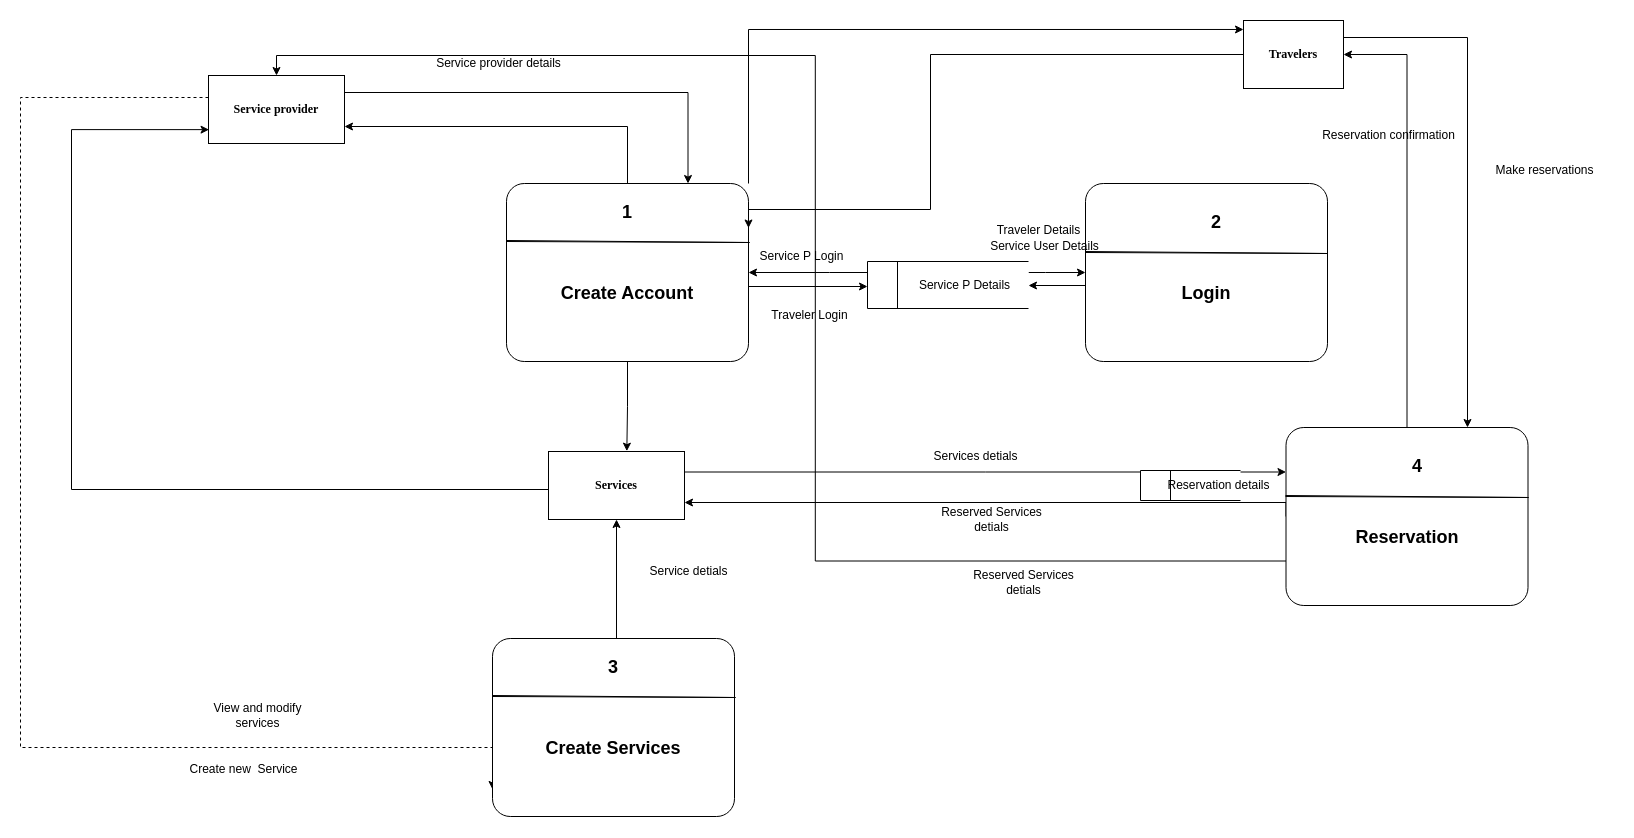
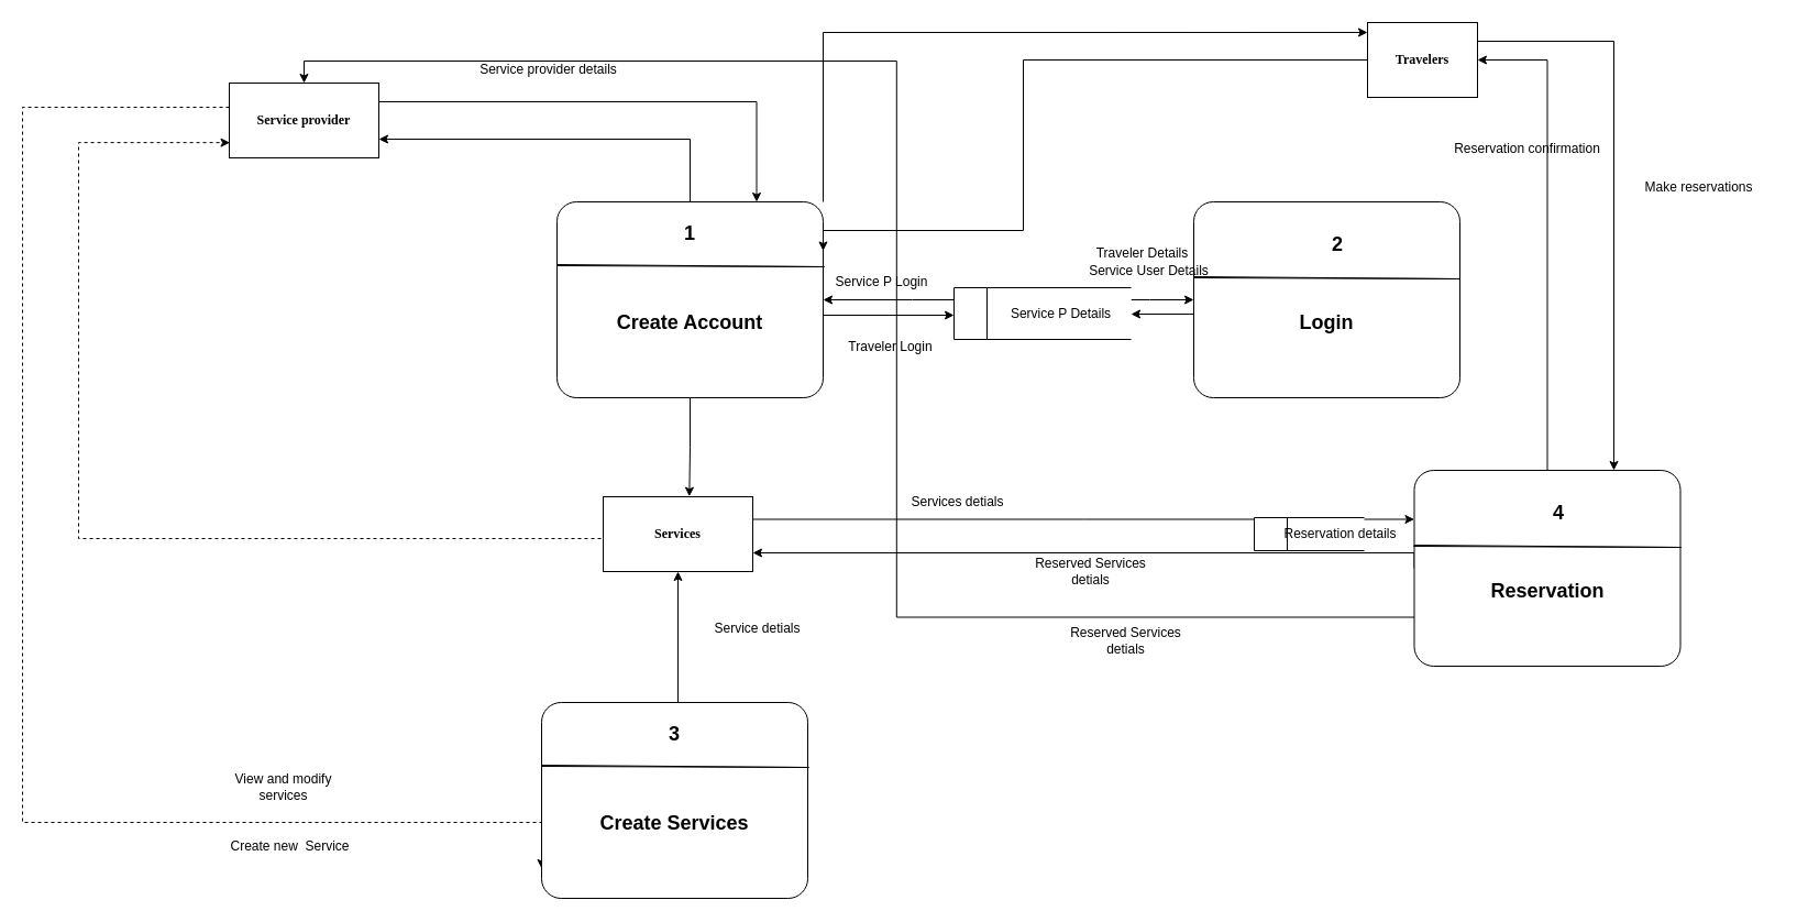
  <mxCell id="0" />
  <mxCell id="1" parent="0" />
  <mxCell id="2" style="edgeStyle=orthogonalEdgeStyle;rounded=0;orthogonalLoop=1;jettySize=auto;html=1;entryX=0;entryY=0.848;entryDx=0;entryDy=0;entryPerimeter=0;dashed=1;" edge="1" parent="1" source="4" target="19"><mxGeometry relative="1" as="geometry"><Array as="points"><mxPoint x="20" y="97" /><mxPoint x="20" y="747" /></Array></mxGeometry></mxCell>
  <mxCell id="3" style="edgeStyle=orthogonalEdgeStyle;rounded=0;orthogonalLoop=1;jettySize=auto;html=1;exitX=1;exitY=0.25;exitDx=0;exitDy=0;entryX=0.75;entryY=0;entryDx=0;entryDy=0;" edge="1" parent="1" source="4" target="9"><mxGeometry relative="1" as="geometry"><Array as="points"><mxPoint x="688" y="92" /></Array></mxGeometry></mxCell>
  <mxCell id="4" value="&lt;b&gt;&lt;font face=&quot;Verdana&quot;&gt;Service provider&lt;/font&gt;&lt;/b&gt;" style="rounded=0;whiteSpace=wrap;html=1;" vertex="1" parent="1"><mxGeometry x="208" y="75" width="136" height="68" as="geometry" /></mxCell>
  <mxCell id="5" style="edgeStyle=orthogonalEdgeStyle;rounded=0;orthogonalLoop=1;jettySize=auto;html=1;exitX=0.5;exitY=0;exitDx=0;exitDy=0;entryX=1;entryY=0.75;entryDx=0;entryDy=0;" edge="1" parent="1" source="9" target="4"><mxGeometry relative="1" as="geometry" /></mxCell>
  <mxCell id="6" style="edgeStyle=orthogonalEdgeStyle;rounded=0;orthogonalLoop=1;jettySize=auto;html=1;exitX=0.5;exitY=1;exitDx=0;exitDy=0;" edge="1" parent="1" source="9"><mxGeometry relative="1" as="geometry"><mxPoint x="626.333" y="450.667" as="targetPoint" /></mxGeometry></mxCell>
  <mxCell id="7" style="edgeStyle=orthogonalEdgeStyle;rounded=0;orthogonalLoop=1;jettySize=auto;html=1;exitX=1;exitY=0.75;exitDx=0;exitDy=0;" edge="1" parent="1" source="9" target="29"><mxGeometry relative="1" as="geometry"><Array as="points"><mxPoint x="748" y="286" /></Array></mxGeometry></mxCell>
  <mxCell id="8" style="edgeStyle=orthogonalEdgeStyle;rounded=0;orthogonalLoop=1;jettySize=auto;html=1;exitX=1;exitY=0;exitDx=0;exitDy=0;entryX=0;entryY=0.132;entryDx=0;entryDy=0;entryPerimeter=0;" edge="1" parent="1" source="9" target="35"><mxGeometry relative="1" as="geometry" /></mxCell>
  <mxCell id="9" value="&lt;font style=&quot;font-size: 18px;&quot;&gt;&lt;b&gt;&lt;br&gt;&lt;br&gt;Create Account&lt;/b&gt;&lt;/font&gt;" style="rounded=1;whiteSpace=wrap;html=1;arcSize=10;" vertex="1" parent="1"><mxGeometry x="506" y="183" width="242" height="178" as="geometry" /></mxCell>
  <mxCell id="10" value="" style="endArrow=none;html=1;rounded=0;" edge="1" parent="1"><mxGeometry width="50" height="50" relative="1" as="geometry"><mxPoint x="506" y="241" as="sourcePoint" /><mxPoint x="506" y="240" as="targetPoint" /><Array as="points"><mxPoint x="749" y="242" /></Array></mxGeometry></mxCell>
  <mxCell id="11" value="&lt;b&gt;&lt;font style=&quot;font-size: 18px;&quot;&gt;1&lt;/font&gt;&lt;/b&gt;" style="text;html=1;strokeColor=none;fillColor=none;align=center;verticalAlign=middle;whiteSpace=wrap;rounded=0;" vertex="1" parent="1"><mxGeometry x="597" y="197" width="60" height="30" as="geometry" /></mxCell>
  <mxCell id="12" style="edgeStyle=orthogonalEdgeStyle;rounded=0;orthogonalLoop=1;jettySize=auto;html=1;exitX=0;exitY=0.75;exitDx=0;exitDy=0;" edge="1" parent="1" source="13" target="29"><mxGeometry relative="1" as="geometry"><Array as="points"><mxPoint x="1085" y="285" /></Array></mxGeometry></mxCell>
  <mxCell id="13" value="&lt;font style=&quot;font-size: 18px;&quot;&gt;&lt;b&gt;&lt;br&gt;&lt;br&gt;Login&lt;/b&gt;&lt;/font&gt;" style="rounded=1;whiteSpace=wrap;html=1;arcSize=10;" vertex="1" parent="1"><mxGeometry x="1085" y="183" width="242" height="178" as="geometry" /></mxCell>
  <mxCell id="14" value="" style="endArrow=none;html=1;rounded=0;" edge="1" parent="1"><mxGeometry width="50" height="50" relative="1" as="geometry"><mxPoint x="1084.5" y="252" as="sourcePoint" /><mxPoint x="1084.5" y="251" as="targetPoint" /><Array as="points"><mxPoint x="1327.5" y="253" /></Array></mxGeometry></mxCell>
  <mxCell id="15" value="&lt;b&gt;&lt;font style=&quot;font-size: 18px;&quot;&gt;2&lt;/font&gt;&lt;/b&gt;" style="text;html=1;strokeColor=none;fillColor=none;align=center;verticalAlign=middle;whiteSpace=wrap;rounded=0;" vertex="1" parent="1"><mxGeometry x="1186" y="207" width="60" height="30" as="geometry" /></mxCell>
  <mxCell id="16" value="Service provider details" style="text;html=1;strokeColor=none;fillColor=none;align=center;verticalAlign=middle;whiteSpace=wrap;rounded=0;" vertex="1" parent="1"><mxGeometry x="431" y="48" width="135" height="30" as="geometry" /></mxCell>
- <mxCell id="17" style="edgeStyle=orthogonalEdgeStyle;rounded=0;orthogonalLoop=1;jettySize=auto;html=1;exitX=0;exitY=0.5;exitDx=0;exitDy=0;entryX=0.004;entryY=0.796;entryDx=0;entryDy=0;entryPerimeter=0;" edge="1" parent="1" source="25" target="4"><mxGeometry relative="1" as="geometry"><Array as="points"><mxPoint x="548" y="489" /><mxPoint x="71" y="489" /><mxPoint x="71" y="129" /><mxPoint x="209" y="129" /></Array></mxGeometry></mxCell>
+ <mxCell id="17" style="edgeStyle=orthogonalEdgeStyle;rounded=0;orthogonalLoop=1;jettySize=auto;html=1;exitX=0;exitY=0.5;exitDx=0;exitDy=0;entryX=0.004;entryY=0.796;entryDx=0;entryDy=0;entryPerimeter=0;dashed=1;" edge="1" parent="1" source="25" target="4"><mxGeometry relative="1" as="geometry"><Array as="points"><mxPoint x="548" y="489" /><mxPoint x="71" y="489" /><mxPoint x="71" y="129" /><mxPoint x="209" y="129" /></Array></mxGeometry></mxCell>
  <mxCell id="18" style="edgeStyle=orthogonalEdgeStyle;rounded=0;orthogonalLoop=1;jettySize=auto;html=1;exitX=0.5;exitY=0;exitDx=0;exitDy=0;entryX=0.5;entryY=1;entryDx=0;entryDy=0;" edge="1" parent="1" source="19" target="25"><mxGeometry relative="1" as="geometry"><Array as="points"><mxPoint x="616" y="638" /></Array></mxGeometry></mxCell>
  <mxCell id="19" value="&lt;font style=&quot;font-size: 18px;&quot;&gt;&lt;b&gt;&lt;br&gt;&lt;br&gt;Create Services&lt;/b&gt;&lt;/font&gt;" style="rounded=1;whiteSpace=wrap;html=1;arcSize=10;" vertex="1" parent="1"><mxGeometry x="492" y="638" width="242" height="178" as="geometry" /></mxCell>
  <mxCell id="20" value="" style="endArrow=none;html=1;rounded=0;" edge="1" parent="1"><mxGeometry width="50" height="50" relative="1" as="geometry"><mxPoint x="492" y="696" as="sourcePoint" /><mxPoint x="492" y="695" as="targetPoint" /><Array as="points"><mxPoint x="735" y="697" /></Array></mxGeometry></mxCell>
  <mxCell id="21" value="&lt;b&gt;&lt;font style=&quot;font-size: 18px;&quot;&gt;3&lt;/font&gt;&lt;/b&gt;" style="text;html=1;strokeColor=none;fillColor=none;align=center;verticalAlign=middle;whiteSpace=wrap;rounded=0;" vertex="1" parent="1"><mxGeometry x="583" y="652" width="60" height="30" as="geometry" /></mxCell>
- <mxCell id="22" value="Create new&amp;nbsp; Service" style="text;html=1;strokeColor=none;fillColor=none;align=center;verticalAlign=middle;whiteSpace=wrap;rounded=0;" vertex="1" parent="1"><mxGeometry x="176" y="754" width="135" height="30" as="geometry" /></mxCell>
+ <mxCell id="22" value="Create new&amp;nbsp; Service" style="text;html=1;strokeColor=none;fillColor=none;align=center;verticalAlign=middle;whiteSpace=wrap;rounded=0;" vertex="1" parent="1"><mxGeometry x="196" y="754" width="135" height="30" as="geometry" /></mxCell>
  <mxCell id="23" value="View and modify services" style="text;html=1;strokeColor=none;fillColor=none;align=center;verticalAlign=middle;whiteSpace=wrap;rounded=0;" vertex="1" parent="1"><mxGeometry x="190" y="700" width="135" height="30" as="geometry" /></mxCell>
  <mxCell id="24" style="edgeStyle=orthogonalEdgeStyle;rounded=0;orthogonalLoop=1;jettySize=auto;html=1;entryX=0;entryY=0.25;entryDx=0;entryDy=0;" edge="1" parent="1" source="25" target="41"><mxGeometry relative="1" as="geometry"><mxPoint x="1290" y="485" as="targetPoint" /><Array as="points"><mxPoint x="985" y="471" /></Array></mxGeometry></mxCell>
  <mxCell id="25" value="&lt;b&gt;&lt;font face=&quot;Verdana&quot;&gt;Services&lt;/font&gt;&lt;/b&gt;" style="rounded=0;whiteSpace=wrap;html=1;" vertex="1" parent="1"><mxGeometry x="548" y="451" width="136" height="68" as="geometry" /></mxCell>
  <mxCell id="26" value="Service detials" style="text;html=1;strokeColor=none;fillColor=none;align=center;verticalAlign=middle;whiteSpace=wrap;rounded=0;" vertex="1" parent="1"><mxGeometry x="621" y="556" width="135" height="30" as="geometry" /></mxCell>
  <mxCell id="27" style="edgeStyle=orthogonalEdgeStyle;rounded=0;orthogonalLoop=1;jettySize=auto;html=1;" edge="1" parent="1" source="29" target="9"><mxGeometry relative="1" as="geometry"><Array as="points"><mxPoint x="829" y="272" /><mxPoint x="829" y="272" /></Array></mxGeometry></mxCell>
  <mxCell id="28" style="edgeStyle=orthogonalEdgeStyle;rounded=0;orthogonalLoop=1;jettySize=auto;html=1;" edge="1" parent="1" source="29" target="13"><mxGeometry relative="1" as="geometry"><Array as="points"><mxPoint x="1045" y="272" /><mxPoint x="1045" y="272" /></Array></mxGeometry></mxCell>
  <mxCell id="29" value="" style="html=1;dashed=0;whiteSpace=wrap;shape=mxgraph.dfd.dataStoreID;align=left;spacingLeft=3;points=[[0,0],[0.5,0],[1,0],[0,0.5],[1,0.5],[0,1],[0.5,1],[1,1]];" vertex="1" parent="1"><mxGeometry x="867" y="261" width="161" height="47" as="geometry" /></mxCell>
  <mxCell id="30" value="Service P Login" style="text;html=1;strokeColor=none;fillColor=none;align=center;verticalAlign=middle;whiteSpace=wrap;rounded=0;" vertex="1" parent="1"><mxGeometry x="734" y="241" width="135" height="30" as="geometry" /></mxCell>
  <mxCell id="31" value="Service User Details" style="text;html=1;strokeColor=none;fillColor=none;align=center;verticalAlign=middle;whiteSpace=wrap;rounded=0;" vertex="1" parent="1"><mxGeometry x="977" y="231" width="135" height="30" as="geometry" /></mxCell>
  <mxCell id="32" value="Service P Details" style="text;html=1;strokeColor=none;fillColor=none;align=center;verticalAlign=middle;whiteSpace=wrap;rounded=0;" vertex="1" parent="1"><mxGeometry x="897" y="269.5" width="135" height="30" as="geometry" /></mxCell>
  <mxCell id="33" style="edgeStyle=orthogonalEdgeStyle;rounded=0;orthogonalLoop=1;jettySize=auto;html=1;entryX=1;entryY=0.25;entryDx=0;entryDy=0;" edge="1" parent="1" source="35" target="9"><mxGeometry relative="1" as="geometry"><Array as="points"><mxPoint x="930" y="54" /><mxPoint x="930" y="209" /><mxPoint x="748" y="209" /></Array></mxGeometry></mxCell>
  <mxCell id="34" style="edgeStyle=orthogonalEdgeStyle;rounded=0;orthogonalLoop=1;jettySize=auto;html=1;exitX=1;exitY=0.25;exitDx=0;exitDy=0;entryX=0.75;entryY=0;entryDx=0;entryDy=0;" edge="1" parent="1" source="35" target="41"><mxGeometry relative="1" as="geometry" /></mxCell>
  <mxCell id="35" value="&lt;b&gt;&lt;font face=&quot;Verdana&quot;&gt;Travelers&lt;/font&gt;&lt;/b&gt;" style="rounded=0;whiteSpace=wrap;html=1;" vertex="1" parent="1"><mxGeometry x="1243" y="20" width="100" height="68" as="geometry" /></mxCell>
  <mxCell id="36" value="Traveler Login" style="text;html=1;strokeColor=none;fillColor=none;align=center;verticalAlign=middle;whiteSpace=wrap;rounded=0;" vertex="1" parent="1"><mxGeometry x="742" y="299.5" width="135" height="30" as="geometry" /></mxCell>
  <mxCell id="37" value="Traveler Details" style="text;html=1;strokeColor=none;fillColor=none;align=center;verticalAlign=middle;whiteSpace=wrap;rounded=0;" vertex="1" parent="1"><mxGeometry x="971" y="215" width="135" height="30" as="geometry" /></mxCell>
  <mxCell id="38" style="edgeStyle=orthogonalEdgeStyle;rounded=0;orthogonalLoop=1;jettySize=auto;html=1;exitX=0;exitY=0.5;exitDx=0;exitDy=0;entryX=1;entryY=0.75;entryDx=0;entryDy=0;" edge="1" parent="1" source="41" target="25"><mxGeometry relative="1" as="geometry"><Array as="points"><mxPoint x="1286" y="502" /></Array></mxGeometry></mxCell>
  <mxCell id="39" style="edgeStyle=orthogonalEdgeStyle;rounded=0;orthogonalLoop=1;jettySize=auto;html=1;exitX=0.5;exitY=0;exitDx=0;exitDy=0;entryX=1;entryY=0.5;entryDx=0;entryDy=0;" edge="1" parent="1" source="41" target="35"><mxGeometry relative="1" as="geometry" /></mxCell>
  <mxCell id="40" style="edgeStyle=orthogonalEdgeStyle;rounded=0;orthogonalLoop=1;jettySize=auto;html=1;exitX=0;exitY=0.75;exitDx=0;exitDy=0;entryX=0.5;entryY=0;entryDx=0;entryDy=0;" edge="1" parent="1" source="41" target="4"><mxGeometry relative="1" as="geometry" /></mxCell>
  <mxCell id="41" value="&lt;font style=&quot;font-size: 18px;&quot;&gt;&lt;b&gt;&lt;br&gt;&lt;br&gt;Reservation&lt;/b&gt;&lt;/font&gt;" style="rounded=1;whiteSpace=wrap;html=1;arcSize=10;" vertex="1" parent="1"><mxGeometry x="1285.5" y="427" width="242" height="178" as="geometry" /></mxCell>
  <mxCell id="42" value="" style="endArrow=none;html=1;rounded=0;" edge="1" parent="1"><mxGeometry width="50" height="50" relative="1" as="geometry"><mxPoint x="1285" y="496" as="sourcePoint" /><mxPoint x="1285" y="495" as="targetPoint" /><Array as="points"><mxPoint x="1528" y="497" /></Array></mxGeometry></mxCell>
  <mxCell id="43" value="&lt;b&gt;&lt;font style=&quot;font-size: 18px;&quot;&gt;4&lt;/font&gt;&lt;/b&gt;" style="text;html=1;strokeColor=none;fillColor=none;align=center;verticalAlign=middle;whiteSpace=wrap;rounded=0;" vertex="1" parent="1"><mxGeometry x="1386.5" y="451" width="60" height="30" as="geometry" /></mxCell>
- <mxCell id="44" value="Services detials" style="text;html=1;strokeColor=none;fillColor=none;align=center;verticalAlign=middle;whiteSpace=wrap;rounded=0;" vertex="1" parent="1"><mxGeometry x="908" y="441" width="135" height="30" as="geometry" /></mxCell>
+ <mxCell id="44" value="Services detials" style="text;html=1;strokeColor=none;fillColor=none;align=center;verticalAlign=middle;whiteSpace=wrap;rounded=0;" vertex="1" parent="1"><mxGeometry x="803" y="441" width="135" height="30" as="geometry" /></mxCell>
  <mxCell id="45" value="Reserved Services detials" style="text;html=1;strokeColor=none;fillColor=none;align=center;verticalAlign=middle;whiteSpace=wrap;rounded=0;" vertex="1" parent="1"><mxGeometry x="924" y="504" width="135" height="30" as="geometry" /></mxCell>
  <mxCell id="46" value="Make reservations" style="text;html=1;strokeColor=none;fillColor=none;align=center;verticalAlign=middle;whiteSpace=wrap;rounded=0;" vertex="1" parent="1"><mxGeometry x="1477" y="155" width="135" height="30" as="geometry" /></mxCell>
  <mxCell id="47" value="Reservation confirmation" style="text;html=1;strokeColor=none;fillColor=none;align=center;verticalAlign=middle;whiteSpace=wrap;rounded=0;" vertex="1" parent="1"><mxGeometry x="1321" y="120" width="135" height="30" as="geometry" /></mxCell>
  <mxCell id="48" value="Reserved Services detials" style="text;html=1;strokeColor=none;fillColor=none;align=center;verticalAlign=middle;whiteSpace=wrap;rounded=0;" vertex="1" parent="1"><mxGeometry x="956" y="567" width="135" height="30" as="geometry" /></mxCell>
  <mxCell id="49" value="" style="html=1;dashed=0;whiteSpace=wrap;shape=mxgraph.dfd.dataStoreID;align=left;spacingLeft=3;points=[[0,0],[0.5,0],[1,0],[0,0.5],[1,0.5],[0,1],[0.5,1],[1,1]];" vertex="1" parent="1"><mxGeometry x="1140" y="470" width="100" height="30" as="geometry" /></mxCell>
  <mxCell id="50" value="Reservation details" style="text;html=1;strokeColor=none;fillColor=none;align=center;verticalAlign=middle;whiteSpace=wrap;rounded=0;" vertex="1" parent="1"><mxGeometry x="1150.5" y="470" width="135" height="30" as="geometry" /></mxCell>
